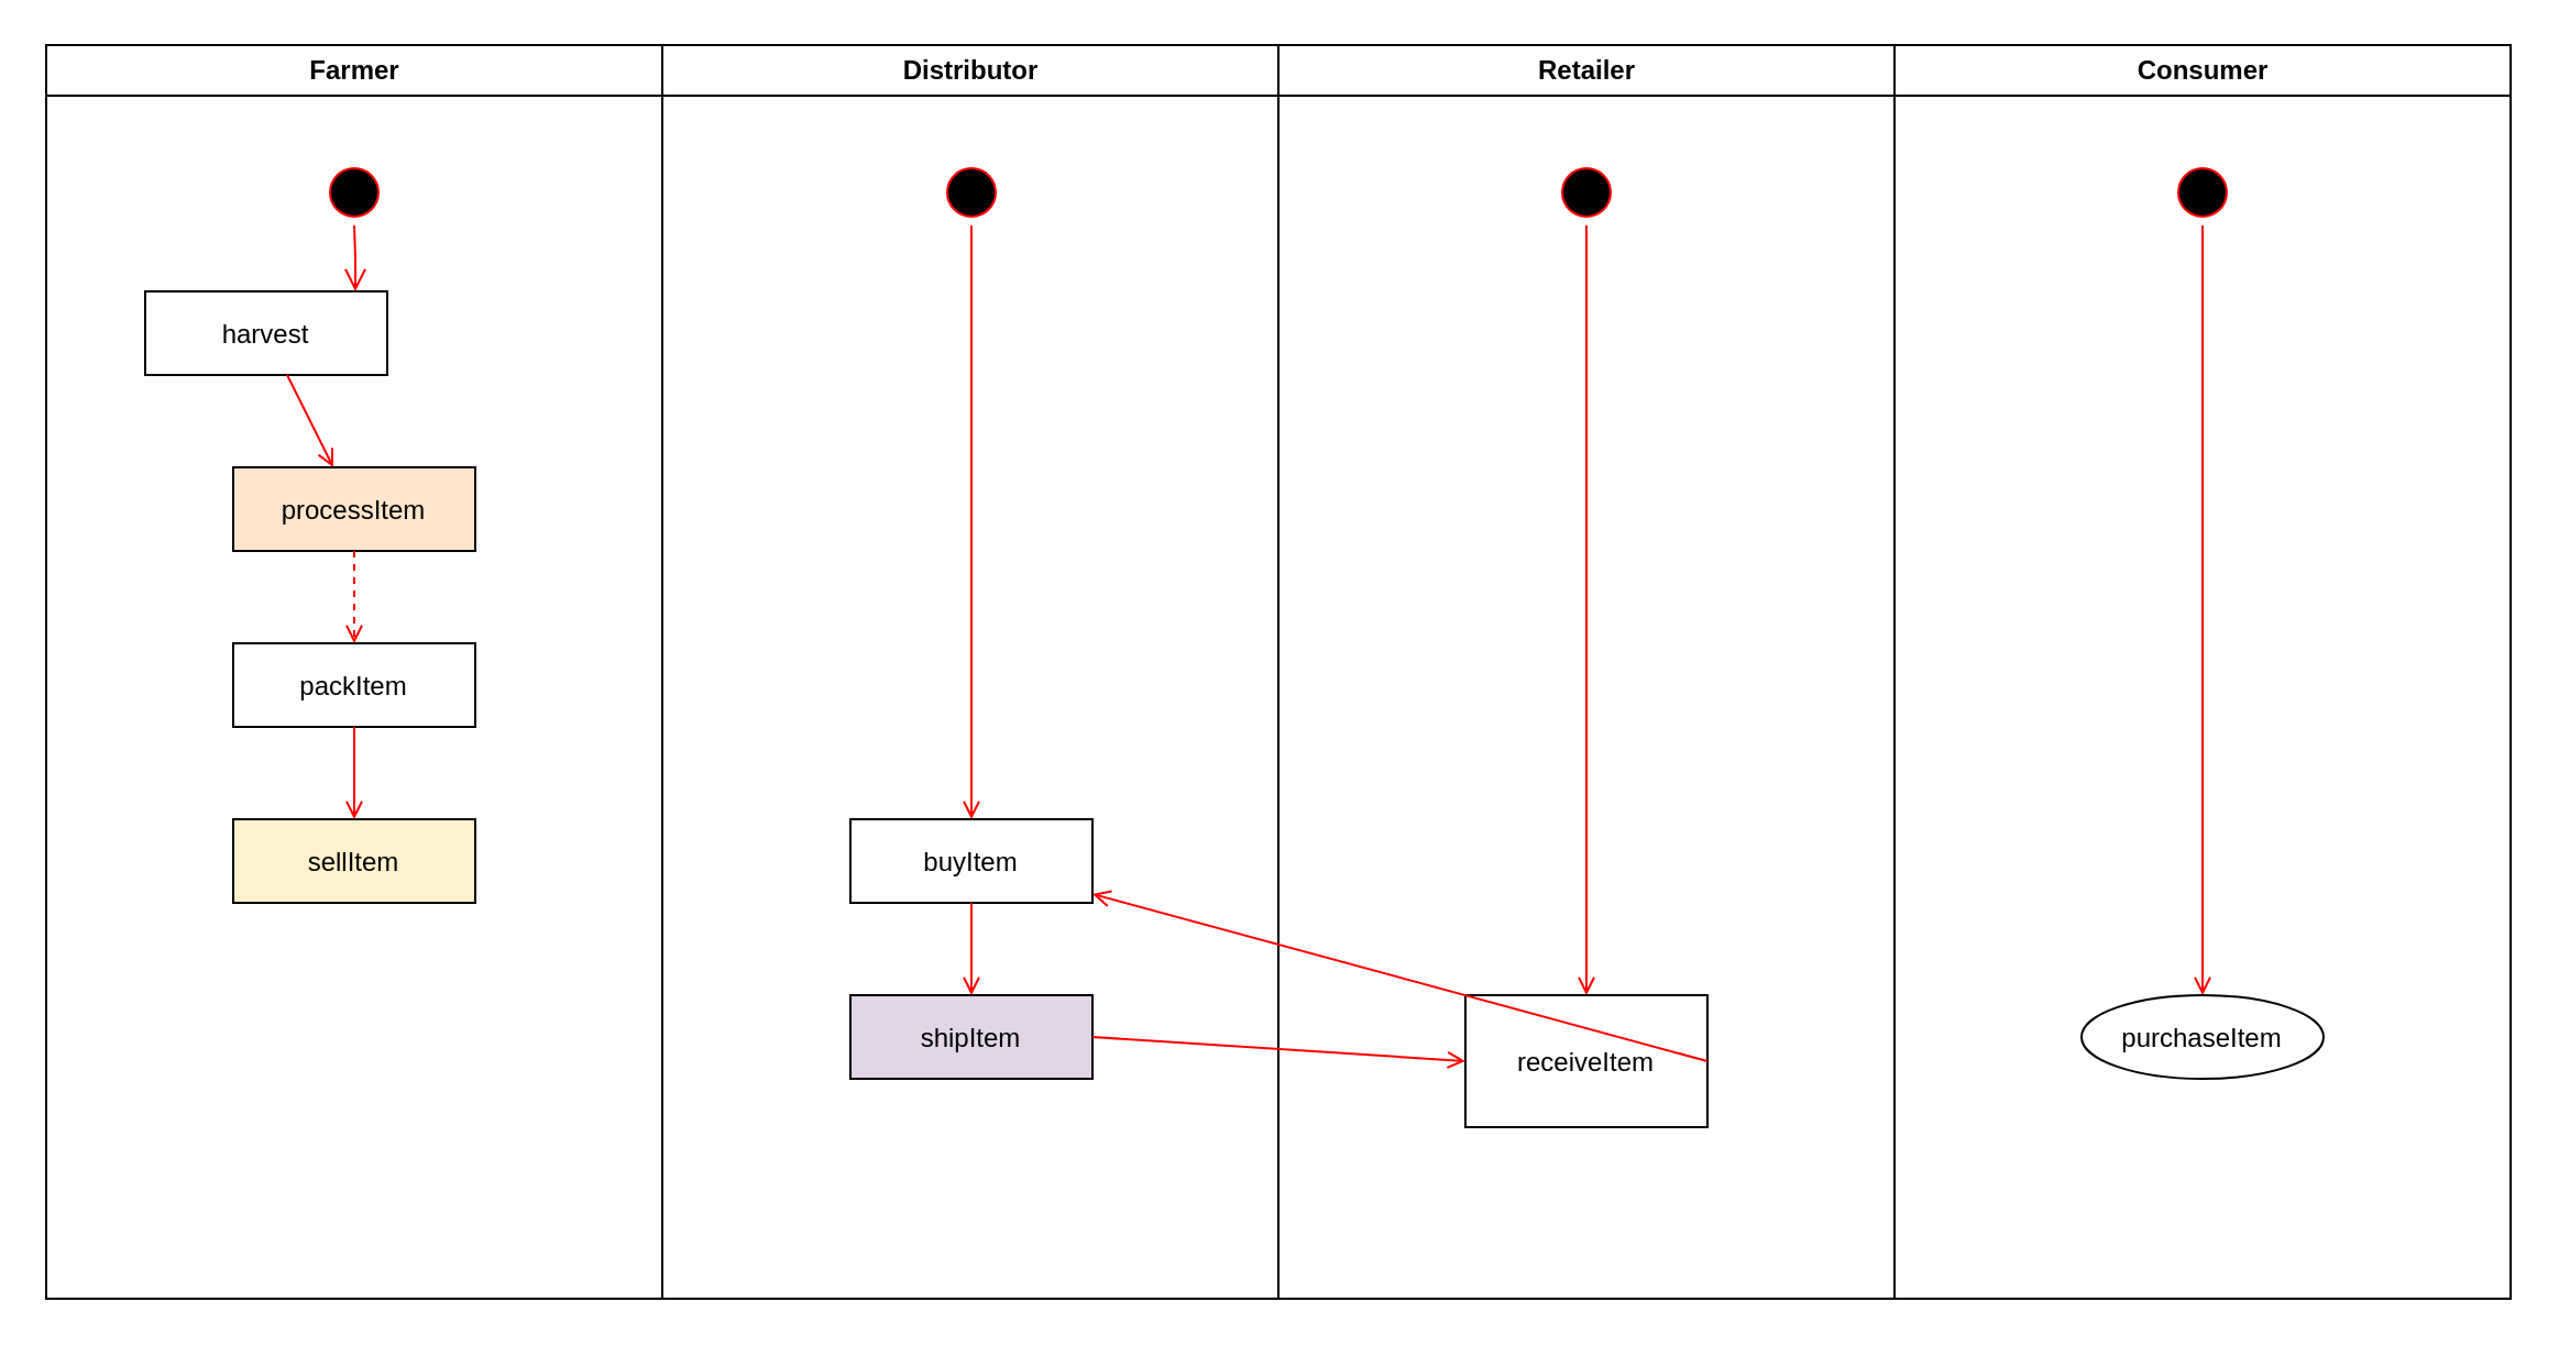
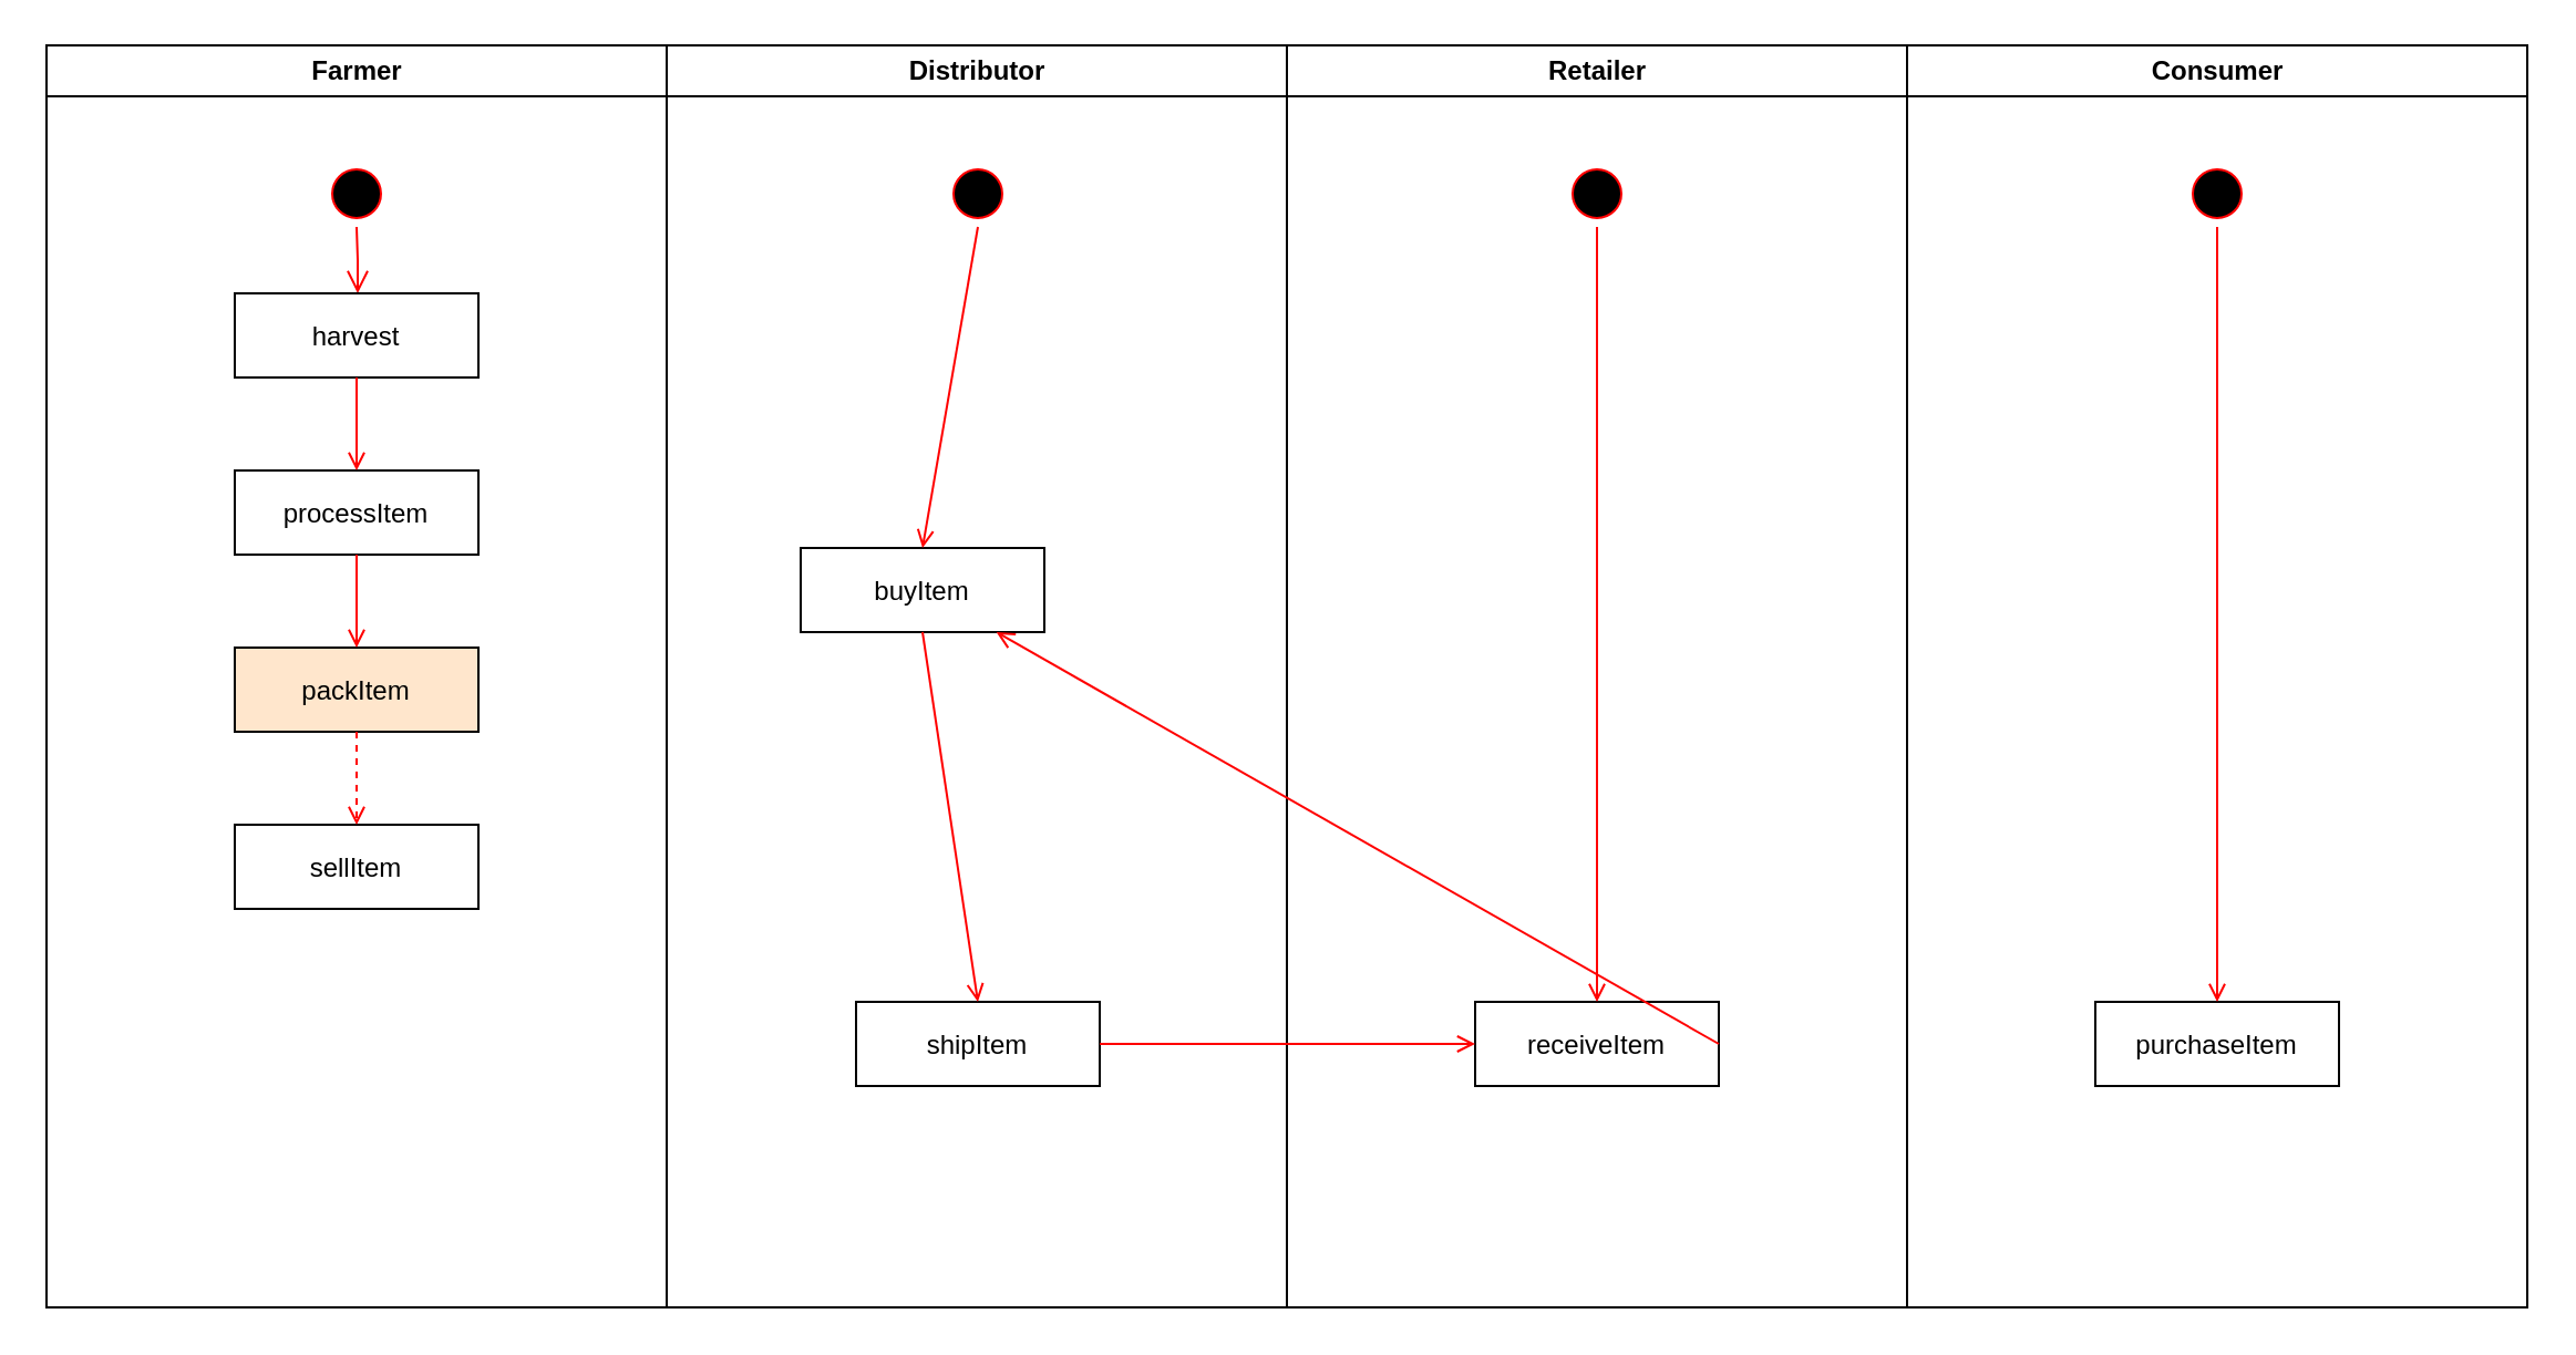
  <mxCell id="0" />
  <mxCell id="1" parent="0" />
  <mxCell id="2" value="Farmer" style="swimlane;whiteSpace=wrap" parent="1" vertex="1"><mxGeometry x="20.5" y="20" width="280" height="570" as="geometry" /></mxCell>
  <mxCell id="3" value="" style="ellipse;shape=startState;fillColor=#000000;strokeColor=#ff0000;" parent="2" vertex="1"><mxGeometry x="125" y="52" width="30" height="30" as="geometry" /></mxCell>
  <mxCell id="4" value="" style="edgeStyle=elbowEdgeStyle;elbow=horizontal;verticalAlign=bottom;endArrow=open;endSize=8;strokeColor=#FF0000;endFill=1;rounded=0" parent="2" source="3" target="5" edge="1"><mxGeometry x="125" y="52" as="geometry"><mxPoint x="140" y="122" as="targetPoint" /></mxGeometry></mxCell>
- <mxCell id="5" value="harvest" style="" parent="2" vertex="1"><mxGeometry x="45" y="112" width="110" height="38" as="geometry" /></mxCell>
- <mxCell id="6" value="processItem" style="fillColor=#ffe6cc;" parent="2" vertex="1"><mxGeometry x="85" y="192" width="110" height="38" as="geometry" /></mxCell>
+ <mxCell id="5" value="harvest" style="" parent="2" vertex="1"><mxGeometry x="85" y="112" width="110" height="38" as="geometry" /></mxCell>
+ <mxCell id="6" value="processItem" style="" parent="2" vertex="1"><mxGeometry x="85" y="192" width="110" height="38" as="geometry" /></mxCell>
  <mxCell id="7" value="" style="endArrow=open;strokeColor=#FF0000;endFill=1;rounded=0" parent="2" source="5" target="6" edge="1"><mxGeometry relative="1" as="geometry" /></mxCell>
- <mxCell id="8" value="packItem" style="" parent="2" vertex="1"><mxGeometry x="85" y="272" width="110" height="38" as="geometry" /></mxCell>
- <mxCell id="9" value="" style="endArrow=open;strokeColor=#FF0000;endFill=1;rounded=0;dashed=1;" parent="2" source="6" target="8" edge="1"><mxGeometry relative="1" as="geometry" /></mxCell>
- <mxCell id="10" value="sellItem" style="fillColor=#fff2cc;" vertex="1" parent="2"><mxGeometry x="85" y="352" width="110" height="38" as="geometry" /></mxCell>
- <mxCell id="11" value="" style="endArrow=open;strokeColor=#FF0000;endFill=1;rounded=0;exitX=0.5;exitY=1;exitDx=0;exitDy=0;entryX=0.5;entryY=0;entryDx=0;entryDy=0;" edge="1" parent="2" source="8" target="10"><mxGeometry relative="1" as="geometry"><mxPoint x="139.5" y="402" as="sourcePoint" /><mxPoint x="139.5" y="422" as="targetPoint" /></mxGeometry></mxCell>
+ <mxCell id="8" value="packItem" style="fillColor=#ffe6cc;" parent="2" vertex="1"><mxGeometry x="85" y="272" width="110" height="38" as="geometry" /></mxCell>
+ <mxCell id="9" value="" style="endArrow=open;strokeColor=#FF0000;endFill=1;rounded=0" parent="2" source="6" target="8" edge="1"><mxGeometry relative="1" as="geometry" /></mxCell>
+ <mxCell id="10" value="sellItem" style="" vertex="1" parent="2"><mxGeometry x="85" y="352" width="110" height="38" as="geometry" /></mxCell>
+ <mxCell id="11" value="" style="endArrow=open;strokeColor=#FF0000;endFill=1;rounded=0;exitX=0.5;exitY=1;exitDx=0;exitDy=0;entryX=0.5;entryY=0;entryDx=0;entryDy=0;dashed=1;" edge="1" parent="2" source="8" target="10"><mxGeometry relative="1" as="geometry"><mxPoint x="139.5" y="402" as="sourcePoint" /><mxPoint x="139.5" y="422" as="targetPoint" /></mxGeometry></mxCell>
  <mxCell id="12" value="Distributor" style="swimlane;whiteSpace=wrap" parent="1" vertex="1"><mxGeometry x="300.5" y="20" width="280" height="570" as="geometry" /></mxCell>
  <mxCell id="13" value="" style="ellipse;shape=startState;fillColor=#000000;strokeColor=#ff0000;" vertex="1" parent="12"><mxGeometry x="125.5" y="52" width="30" height="30" as="geometry" /></mxCell>
- <mxCell id="14" value="buyItem" style="" vertex="1" parent="12"><mxGeometry x="85.5" y="352" width="110" height="38" as="geometry" /></mxCell>
+ <mxCell id="14" value="buyItem" style="" vertex="1" parent="12"><mxGeometry x="60.5" y="227" width="110" height="38" as="geometry" /></mxCell>
  <mxCell id="15" value="" style="endArrow=open;strokeColor=#FF0000;endFill=1;rounded=0;exitX=0.5;exitY=1;exitDx=0;exitDy=0;entryX=0.5;entryY=0;entryDx=0;entryDy=0;" edge="1" parent="12" source="13" target="14"><mxGeometry relative="1" as="geometry"><mxPoint x="139.5" y="152" as="sourcePoint" /><mxPoint x="139.5" y="194" as="targetPoint" /></mxGeometry></mxCell>
- <mxCell id="16" value="shipItem" style="fillColor=#e1d5e7;" vertex="1" parent="12"><mxGeometry x="85.5" y="432" width="110" height="38" as="geometry" /></mxCell>
+ <mxCell id="16" value="shipItem" style="" vertex="1" parent="12"><mxGeometry x="85.5" y="432" width="110" height="38" as="geometry" /></mxCell>
  <mxCell id="17" value="" style="endArrow=open;strokeColor=#FF0000;endFill=1;rounded=0;exitX=0.5;exitY=1;exitDx=0;exitDy=0;entryX=0.5;entryY=0;entryDx=0;entryDy=0;" edge="1" parent="12" source="14" target="16"><mxGeometry relative="1" as="geometry"><mxPoint x="139.5" y="402" as="sourcePoint" /><mxPoint x="139.5" y="444" as="targetPoint" /></mxGeometry></mxCell>
  <mxCell id="18" value="Retailer" style="swimlane;whiteSpace=wrap" parent="1" vertex="1"><mxGeometry x="580.5" y="20" width="280" height="570" as="geometry"><mxRectangle x="724.5" y="128" width="80" height="23" as="alternateBounds" /></mxGeometry></mxCell>
  <mxCell id="19" value="" style="ellipse;shape=startState;fillColor=#000000;strokeColor=#ff0000;" vertex="1" parent="18"><mxGeometry x="125" y="52" width="30" height="30" as="geometry" /></mxCell>
- <mxCell id="20" value="receiveItem" style="" vertex="1" parent="18"><mxGeometry x="85" y="432" width="110" height="60" as="geometry" /></mxCell>
+ <mxCell id="20" value="receiveItem" style="" vertex="1" parent="18"><mxGeometry x="85" y="432" width="110" height="38" as="geometry" /></mxCell>
  <mxCell id="21" value="" style="endArrow=open;strokeColor=#FF0000;endFill=1;rounded=0;exitX=0.5;exitY=1;exitDx=0;exitDy=0;entryX=0.5;entryY=0;entryDx=0;entryDy=0;" edge="1" parent="18" source="19" target="20"><mxGeometry relative="1" as="geometry"><mxPoint x="139.5" y="102" as="sourcePoint" /><mxPoint x="139.5" y="372" as="targetPoint" /></mxGeometry></mxCell>
  <mxCell id="22" value="Consumer" style="swimlane;whiteSpace=wrap" vertex="1" parent="1"><mxGeometry x="860.5" y="20" width="280" height="570" as="geometry"><mxRectangle x="724.5" y="128" width="80" height="23" as="alternateBounds" /></mxGeometry></mxCell>
  <mxCell id="23" value="" style="ellipse;shape=startState;fillColor=#000000;strokeColor=#ff0000;" vertex="1" parent="22"><mxGeometry x="125" y="52" width="30" height="30" as="geometry" /></mxCell>
- <mxCell id="24" value="purchaseItem" style="ellipse;" vertex="1" parent="22"><mxGeometry x="85" y="432" width="110" height="38" as="geometry" /></mxCell>
+ <mxCell id="24" value="purchaseItem" style="" vertex="1" parent="22"><mxGeometry x="85" y="432" width="110" height="38" as="geometry" /></mxCell>
  <mxCell id="25" value="" style="endArrow=open;strokeColor=#FF0000;endFill=1;rounded=0;exitX=0.5;exitY=1;exitDx=0;exitDy=0;entryX=0.5;entryY=0;entryDx=0;entryDy=0;" edge="1" parent="22" source="23" target="24"><mxGeometry relative="1" as="geometry"><mxPoint x="139.5" y="102" as="sourcePoint" /><mxPoint x="105.5" y="372" as="targetPoint" /></mxGeometry></mxCell>
  <mxCell id="26" value="" style="endArrow=open;strokeColor=#FF0000;endFill=1;rounded=0;exitX=1;exitY=0.5;exitDx=0;exitDy=0;entryX=0;entryY=0.5;entryDx=0;entryDy=0;" edge="1" parent="1" source="16" target="20"><mxGeometry relative="1" as="geometry"><mxPoint x="596" y="522" as="sourcePoint" /><mxPoint x="766.5" y="522" as="targetPoint" /></mxGeometry></mxCell>
  <mxCell id="27" value="" style="endArrow=open;strokeColor=#FF0000;endFill=1;rounded=0;exitX=1;exitY=0.5;exitDx=0;exitDy=0;" edge="1" parent="1" source="20" target="14"><mxGeometry relative="1" as="geometry"><mxPoint x="816" y="502" as="sourcePoint" /><mxPoint x="985.5" y="502" as="targetPoint" /></mxGeometry></mxCell>
